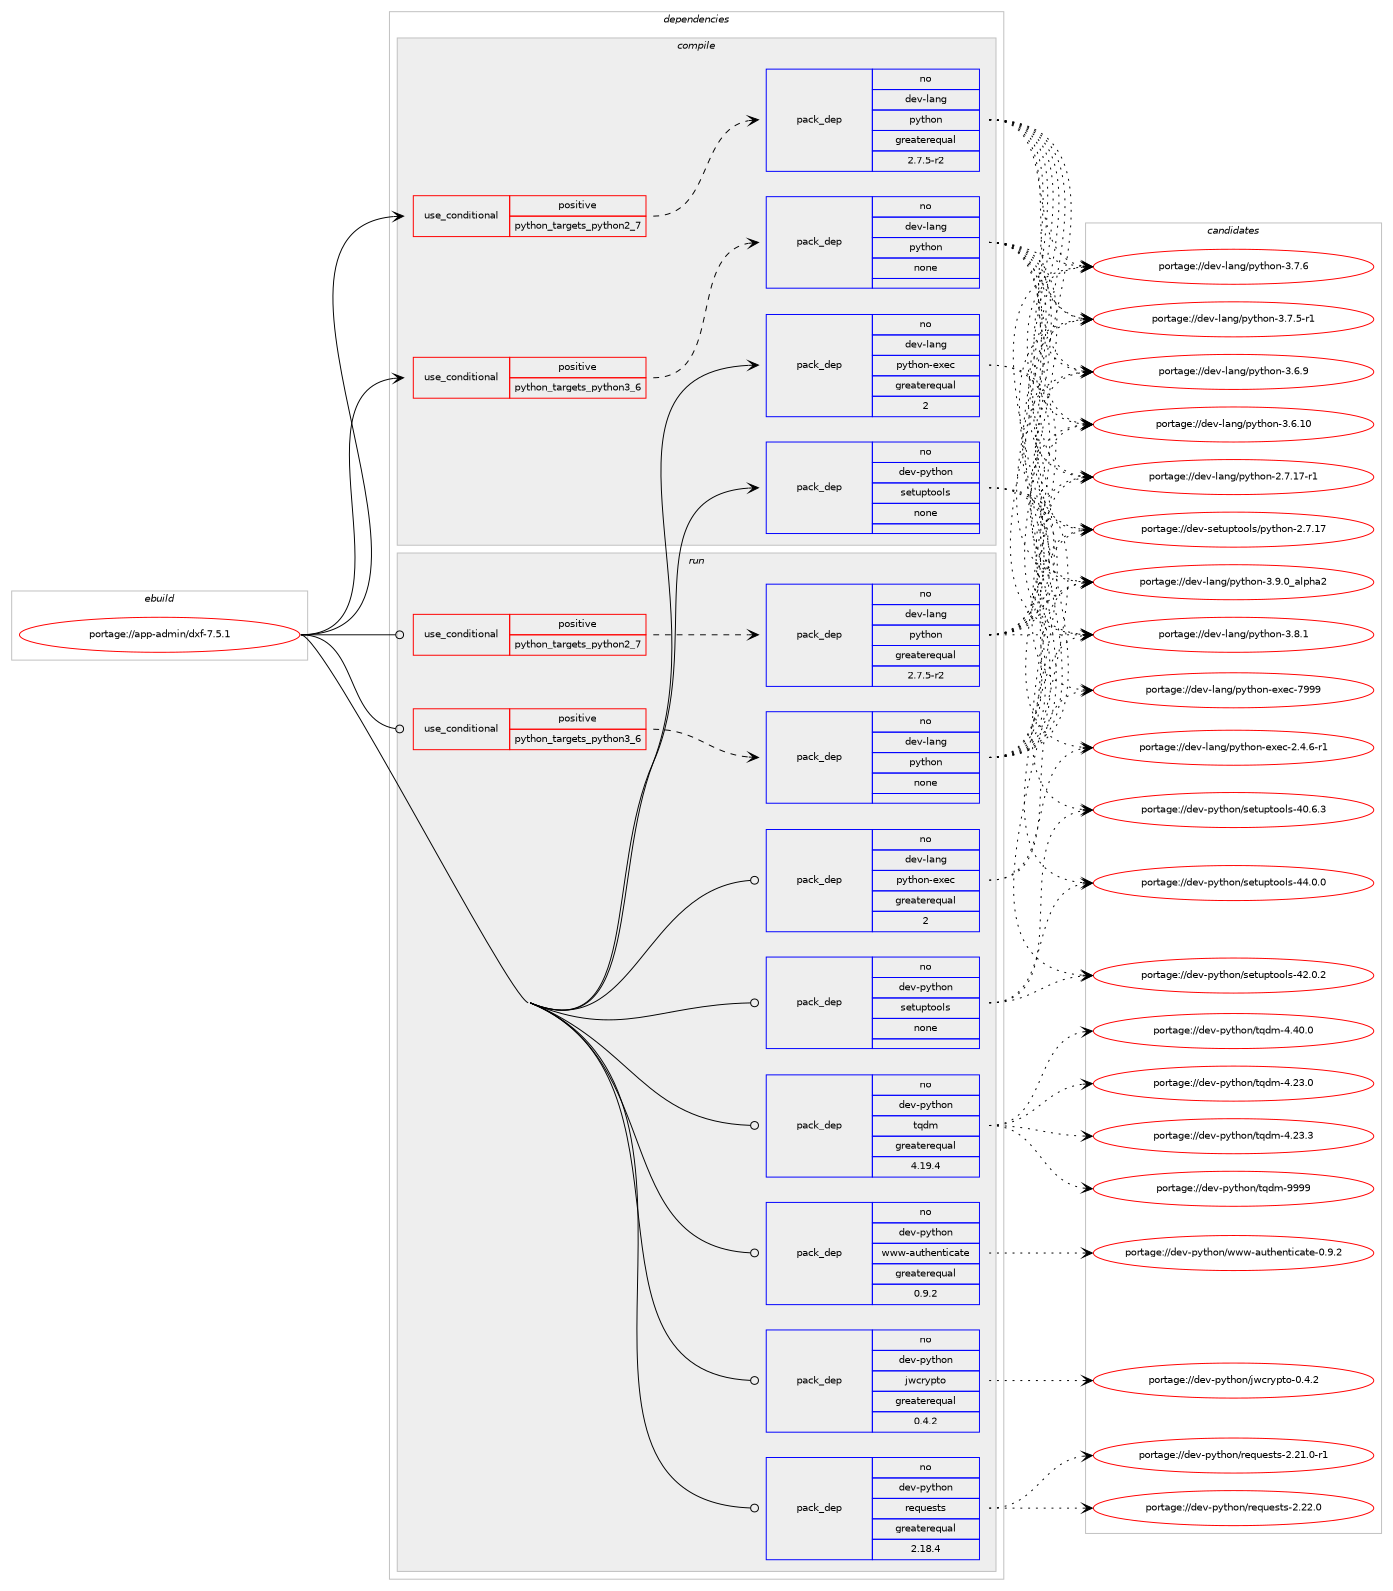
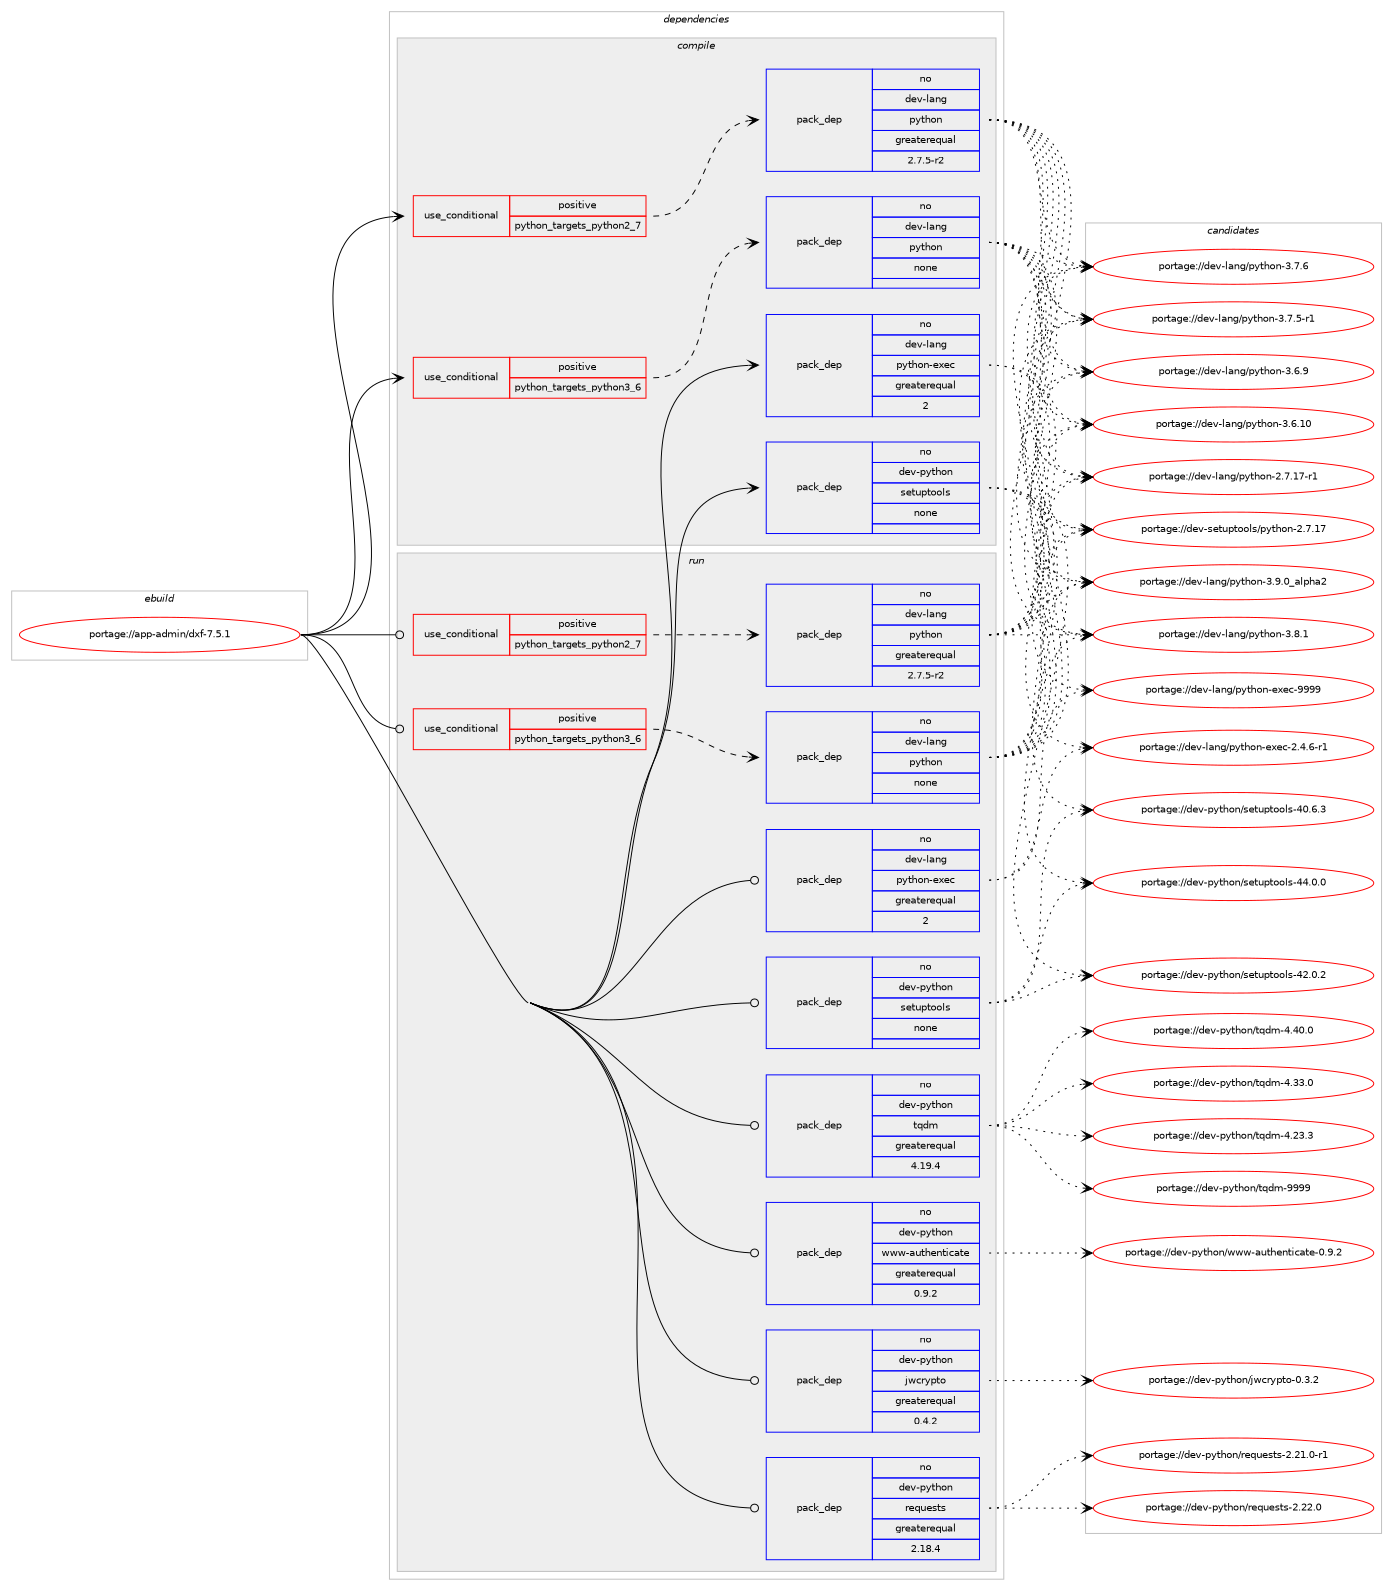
  digraph {
    compound=true
    concentrate=true
    fontname=Helvetica
    fontsize=10
    newrank=true
    rankdir=LR
    ranksep=1.5
    node [color=red fontname=Helvetica fontsize=10]
    edge [arrowhead=vee headport=w style=dotted tailport=e weight=100]
    n1 [label="portage://app-admin/dxf-7.5.1" width=4]
    n2 [color=blue label=<<TABLE BORDER="0" CELLBORDER="1" CELLSPACING="0" CELLPADDING="4" WIDTH="220"><TR><TD ROWSPAN="6" CELLPADDING="30">pack_dep</TD></TR><TR><TD WIDTH="110">no</TD></TR><TR><TD>dev-lang</TD></TR><TR><TD>python</TD></TR><TR><TD>greaterequal</TD></TR><TR><TD>2.7.5-r2</TD></TR></TABLE>> shape=none]
    n3 [label=<<TABLE BORDER="0" CELLBORDER="1" CELLSPACING="0" CELLPADDING="4"><TR><TD ROWSPAN="3" CELLPADDING="10">use_conditional</TD></TR><TR><TD>positive</TD></TR><TR><TD>python_targets_python2_7</TD></TR></TABLE>> shape=none]
    n4 [color=blue label=<<TABLE BORDER="0" CELLBORDER="1" CELLSPACING="0" CELLPADDING="4" WIDTH="220"><TR><TD ROWSPAN="6" CELLPADDING="30">pack_dep</TD></TR><TR><TD WIDTH="110">no</TD></TR><TR><TD>dev-lang</TD></TR><TR><TD>python</TD></TR><TR><TD>none</TD></TR><TR><TD></TD></TR></TABLE>> shape=none]
    n5 [label=<<TABLE BORDER="0" CELLBORDER="1" CELLSPACING="0" CELLPADDING="4"><TR><TD ROWSPAN="3" CELLPADDING="10">use_conditional</TD></TR><TR><TD>positive</TD></TR><TR><TD>python_targets_python3_6</TD></TR></TABLE>> shape=none]
    n6 [color=blue label=<<TABLE BORDER="0" CELLBORDER="1" CELLSPACING="0" CELLPADDING="4" WIDTH="220"><TR><TD ROWSPAN="6" CELLPADDING="30">pack_dep</TD></TR><TR><TD WIDTH="110">no</TD></TR><TR><TD>dev-lang</TD></TR><TR><TD>python-exec</TD></TR><TR><TD>greaterequal</TD></TR><TR><TD>2</TD></TR></TABLE>> shape=none]
    n7 [color=blue label=<<TABLE BORDER="0" CELLBORDER="1" CELLSPACING="0" CELLPADDING="4" WIDTH="220"><TR><TD ROWSPAN="6" CELLPADDING="30">pack_dep</TD></TR><TR><TD WIDTH="110">no</TD></TR><TR><TD>dev-python</TD></TR><TR><TD>setuptools</TD></TR><TR><TD>none</TD></TR><TR><TD></TD></TR></TABLE>> shape=none]
    n8 [color=blue label=<<TABLE BORDER="0" CELLBORDER="1" CELLSPACING="0" CELLPADDING="4" WIDTH="220"><TR><TD ROWSPAN="6" CELLPADDING="30">pack_dep</TD></TR><TR><TD WIDTH="110">no</TD></TR><TR><TD>dev-lang</TD></TR><TR><TD>python</TD></TR><TR><TD>greaterequal</TD></TR><TR><TD>2.7.5-r2</TD></TR></TABLE>> shape=none]
    n9 [label=<<TABLE BORDER="0" CELLBORDER="1" CELLSPACING="0" CELLPADDING="4"><TR><TD ROWSPAN="3" CELLPADDING="10">use_conditional</TD></TR><TR><TD>positive</TD></TR><TR><TD>python_targets_python2_7</TD></TR></TABLE>> shape=none]
    n10 [color=blue label=<<TABLE BORDER="0" CELLBORDER="1" CELLSPACING="0" CELLPADDING="4" WIDTH="220"><TR><TD ROWSPAN="6" CELLPADDING="30">pack_dep</TD></TR><TR><TD WIDTH="110">no</TD></TR><TR><TD>dev-lang</TD></TR><TR><TD>python</TD></TR><TR><TD>none</TD></TR><TR><TD></TD></TR></TABLE>> shape=none]
    n11 [label=<<TABLE BORDER="0" CELLBORDER="1" CELLSPACING="0" CELLPADDING="4"><TR><TD ROWSPAN="3" CELLPADDING="10">use_conditional</TD></TR><TR><TD>positive</TD></TR><TR><TD>python_targets_python3_6</TD></TR></TABLE>> shape=none]
    n12 [color=blue label=<<TABLE BORDER="0" CELLBORDER="1" CELLSPACING="0" CELLPADDING="4" WIDTH="220"><TR><TD ROWSPAN="6" CELLPADDING="30">pack_dep</TD></TR><TR><TD WIDTH="110">no</TD></TR><TR><TD>dev-lang</TD></TR><TR><TD>python-exec</TD></TR><TR><TD>greaterequal</TD></TR><TR><TD>2</TD></TR></TABLE>> shape=none]
    n13 [color=blue label=<<TABLE BORDER="0" CELLBORDER="1" CELLSPACING="0" CELLPADDING="4" WIDTH="220"><TR><TD ROWSPAN="6" CELLPADDING="30">pack_dep</TD></TR><TR><TD WIDTH="110">no</TD></TR><TR><TD>dev-python</TD></TR><TR><TD>jwcrypto</TD></TR><TR><TD>greaterequal</TD></TR><TR><TD>0.4.2</TD></TR></TABLE>> shape=none]
    n14 [color=blue label=<<TABLE BORDER="0" CELLBORDER="1" CELLSPACING="0" CELLPADDING="4" WIDTH="220"><TR><TD ROWSPAN="6" CELLPADDING="30">pack_dep</TD></TR><TR><TD WIDTH="110">no</TD></TR><TR><TD>dev-python</TD></TR><TR><TD>requests</TD></TR><TR><TD>greaterequal</TD></TR><TR><TD>2.18.4</TD></TR></TABLE>> shape=none]
    n15 [color=blue label=<<TABLE BORDER="0" CELLBORDER="1" CELLSPACING="0" CELLPADDING="4" WIDTH="220"><TR><TD ROWSPAN="6" CELLPADDING="30">pack_dep</TD></TR><TR><TD WIDTH="110">no</TD></TR><TR><TD>dev-python</TD></TR><TR><TD>setuptools</TD></TR><TR><TD>none</TD></TR><TR><TD></TD></TR></TABLE>> shape=none]
    n16 [color=blue label=<<TABLE BORDER="0" CELLBORDER="1" CELLSPACING="0" CELLPADDING="4" WIDTH="220"><TR><TD ROWSPAN="6" CELLPADDING="30">pack_dep</TD></TR><TR><TD WIDTH="110">no</TD></TR><TR><TD>dev-python</TD></TR><TR><TD>tqdm</TD></TR><TR><TD>greaterequal</TD></TR><TR><TD>4.19.4</TD></TR></TABLE>> shape=none]
    n17 [color=blue label=<<TABLE BORDER="0" CELLBORDER="1" CELLSPACING="0" CELLPADDING="4" WIDTH="220"><TR><TD ROWSPAN="6" CELLPADDING="30">pack_dep</TD></TR><TR><TD WIDTH="110">no</TD></TR><TR><TD>dev-python</TD></TR><TR><TD>www-authenticate</TD></TR><TR><TD>greaterequal</TD></TR><TR><TD>0.9.2</TD></TR></TABLE>> shape=none]
    n18 [label="portage://dev-lang/python-3.9.0_alpha2" width=4]
    n19 [label="portage://dev-lang/python-3.8.1" width=4]
    n20 [label="portage://dev-lang/python-3.7.6" width=4]
    n21 [label="portage://dev-lang/python-3.7.5-r1" width=4]
    n22 [label="portage://dev-lang/python-3.6.9" width=4]
    n23 [label="portage://dev-lang/python-3.6.10" width=4]
    n24 [label="portage://dev-lang/python-2.7.17-r1" width=4]
    n25 [label="portage://dev-setuptools/python-2.7.17" width=4]
-   n26 [label="portage://dev-lang/python-exec-7999" width=4]
+   n26 [label="portage://dev-lang/python-exec-9999" width=4]
    n27 [label="portage://dev-lang/python-exec-2.4.6-r1" width=4]
    n28 [label="portage://dev-python/setuptools-44.0.0" width=4]
    n29 [label="portage://dev-python/setuptools-42.0.2" width=4]
    n30 [label="portage://dev-python/setuptools-40.6.3" width=4]
-   n31 [label="portage://dev-python/jwcrypto-0.4.2" width=4]
+   n31 [label="portage://dev-python/jwcrypto-0.3.2" width=4]
    n32 [label="portage://dev-python/requests-2.22.0" width=4]
    n33 [label="portage://dev-python/requests-2.21.0-r1" width=4]
    n34 [label="portage://dev-python/tqdm-9999" width=4]
    n35 [label="portage://dev-python/tqdm-4.40.0" width=4]
-   n36 [label="portage://dev-python/tqdm-4.23.0" width=4]
+   n36 [label="portage://dev-python/tqdm-4.33.0" width=4]
    n37 [label="portage://dev-python/tqdm-4.23.3" width=4]
    n38 [label="portage://dev-python/www-authenticate-0.9.2" width=4]
    subgraph cluster_1 {
      color=gray
      label=<<i>ebuild</i>>
      n1
    }
    subgraph cluster_2 {
      color=gray
      label=<<i>dependencies</i>>
      subgraph cluster_3 {
        color=gray
        fillcolor="#eeeeee"
        label=<<i>compile</i>>
        style=filled
        subgraph sub_4 {
          color=gray
          fillcolor="#eeeeee"
          label=<<i>compile</i>>
          style=filled
          n3
          subgraph sub_5 {
            color=gray
            fillcolor="#eeeeee"
            label=<<i>compile</i>>
            style=filled
            n2
          }
        }
        subgraph sub_6 {
          color=gray
          fillcolor="#eeeeee"
          label=<<i>compile</i>>
          style=filled
          n5
          subgraph sub_7 {
            color=gray
            fillcolor="#eeeeee"
            label=<<i>compile</i>>
            style=filled
            n4
          }
        }
        subgraph sub_8 {
          color=gray
          fillcolor="#eeeeee"
          label=<<i>compile</i>>
          style=filled
          n6
        }
        subgraph sub_9 {
          color=gray
          fillcolor="#eeeeee"
          label=<<i>compile</i>>
          style=filled
          n7
        }
      }
      subgraph cluster_10 {
        color=gray
        fillcolor="#eeeeee"
        label=<<i>compile and run</i>>
        style=filled
      }
      subgraph cluster_11 {
        color=gray
        fillcolor="#eeeeee"
        label=<<i>run</i>>
        style=filled
        subgraph sub_12 {
          color=gray
          fillcolor="#eeeeee"
          label=<<i>run</i>>
          style=filled
          n9
          subgraph sub_13 {
            color=gray
            fillcolor="#eeeeee"
            label=<<i>run</i>>
            style=filled
            n8
          }
        }
        subgraph sub_14 {
          color=gray
          fillcolor="#eeeeee"
          label=<<i>run</i>>
          style=filled
          n11
          subgraph sub_15 {
            color=gray
            fillcolor="#eeeeee"
            label=<<i>run</i>>
            style=filled
            n10
          }
        }
        subgraph sub_16 {
          color=gray
          fillcolor="#eeeeee"
          label=<<i>run</i>>
          style=filled
          n12
        }
        subgraph sub_17 {
          color=gray
          fillcolor="#eeeeee"
          label=<<i>run</i>>
          style=filled
          n13
        }
        subgraph sub_18 {
          color=gray
          fillcolor="#eeeeee"
          label=<<i>run</i>>
          style=filled
          n14
        }
        subgraph sub_19 {
          color=gray
          fillcolor="#eeeeee"
          label=<<i>run</i>>
          style=filled
          n15
        }
        subgraph sub_20 {
          color=gray
          fillcolor="#eeeeee"
          label=<<i>run</i>>
          style=filled
          n16
        }
        subgraph sub_21 {
          color=gray
          fillcolor="#eeeeee"
          label=<<i>run</i>>
          style=filled
          n17
        }
      }
    }
    subgraph cluster_22 {
      color=gray
      label=<<i>candidates</i>>
      rank=same
      subgraph sub_23 {
        color=black
        label=<<i>candidates</i>>
        nodesep=1
        rank=same
        n18
        n19
        n20
        n21
        n22
        n23
        n24
        n25
      }
      subgraph sub_24 {
        color=black
        label=<<i>candidates</i>>
        nodesep=1
        rank=same
        n18
        n19
        n20
        n21
        n22
        n23
        n24
        n25
      }
      subgraph sub_25 {
        color=black
        label=<<i>candidates</i>>
        nodesep=1
        rank=same
        n26
        n27
      }
      subgraph sub_26 {
        color=black
        label=<<i>candidates</i>>
        nodesep=1
        rank=same
        n28
        n29
        n30
      }
      subgraph sub_27 {
        color=black
        label=<<i>candidates</i>>
        nodesep=1
        rank=same
        n18
        n19
        n20
        n21
        n22
        n23
        n24
        n25
      }
      subgraph sub_28 {
        color=black
        label=<<i>candidates</i>>
        nodesep=1
        rank=same
        n26
        n27
      }
      subgraph sub_29 {
        color=black
        label=<<i>candidates</i>>
        nodesep=1
        rank=same
        n18
        n19
        n20
        n21
        n22
        n23
        n24
        n25
      }
      subgraph sub_30 {
        color=black
        label=<<i>candidates</i>>
        nodesep=1
        rank=same
        n31
      }
      subgraph sub_31 {
        color=black
        label=<<i>candidates</i>>
        nodesep=1
        rank=same
        n32
        n33
      }
      subgraph sub_32 {
        color=black
        label=<<i>candidates</i>>
        nodesep=1
        rank=same
        n28
        n29
        n30
      }
      subgraph sub_33 {
        color=black
        label=<<i>candidates</i>>
        nodesep=1
        rank=same
        n34
        n35
        n36
        n37
      }
      subgraph sub_34 {
        color=black
        label=<<i>candidates</i>>
        nodesep=1
        rank=same
        n38
      }
    }
    n1 -> n3 [style=solid weight=20]
    n1 -> n5 [style=solid weight=20]
    n1 -> n6 [style=solid weight=20]
    n1 -> n7 [style=solid weight=20]
    n1 -> n9 [arrowhead=odot style=solid weight=20]
    n1 -> n11 [arrowhead=odot style=solid weight=20]
    n1 -> n12 [arrowhead=odot style=solid weight=20]
    n1 -> n13 [arrowhead=odot style=solid weight=20]
    n1 -> n14 [arrowhead=odot style=solid weight=20]
    n1 -> n15 [arrowhead=odot style=solid weight=20]
    n1 -> n16 [arrowhead=odot style=solid weight=20]
    n1 -> n17 [arrowhead=odot style=solid weight=20]
    n2 -> n18
    n2 -> n19
    n2 -> n20
    n2 -> n21
    n2 -> n22
    n2 -> n23
    n2 -> n24
    n2 -> n25
    n3 -> n2 [style=dashed weight=20]
    n4 -> n18
    n4 -> n19
    n4 -> n20
    n4 -> n21
    n4 -> n22
    n4 -> n23
    n4 -> n24
    n4 -> n25
    n5 -> n4 [style=dashed weight=20]
    n6 -> n26
    n6 -> n27
    n7 -> n28
    n7 -> n29
    n7 -> n30
    n8 -> n18
    n8 -> n19
    n8 -> n20
    n8 -> n21
    n8 -> n22
    n8 -> n23
    n8 -> n24
    n8 -> n25
    n9 -> n8 [style=dashed weight=20]
    n10 -> n18
    n10 -> n19
    n10 -> n20
    n10 -> n21
    n10 -> n22
    n10 -> n23
    n10 -> n24
    n10 -> n25
    n11 -> n10 [style=dashed weight=20]
    n12 -> n26
    n12 -> n27
    n13 -> n31
    n14 -> n32
    n14 -> n33
    n15 -> n28
    n15 -> n29
    n15 -> n30
    n16 -> n34
    n16 -> n35
    n16 -> n36
    n16 -> n37
    n17 -> n38
  }
